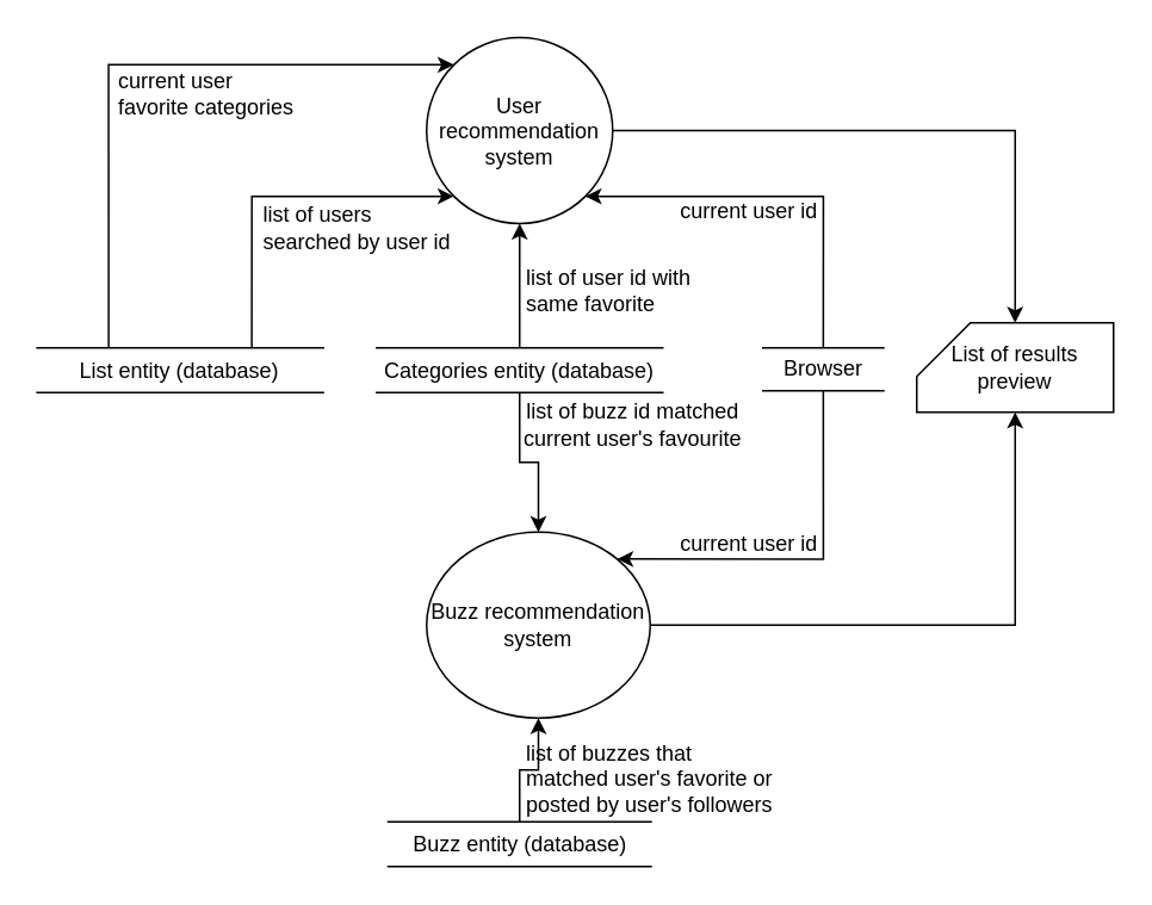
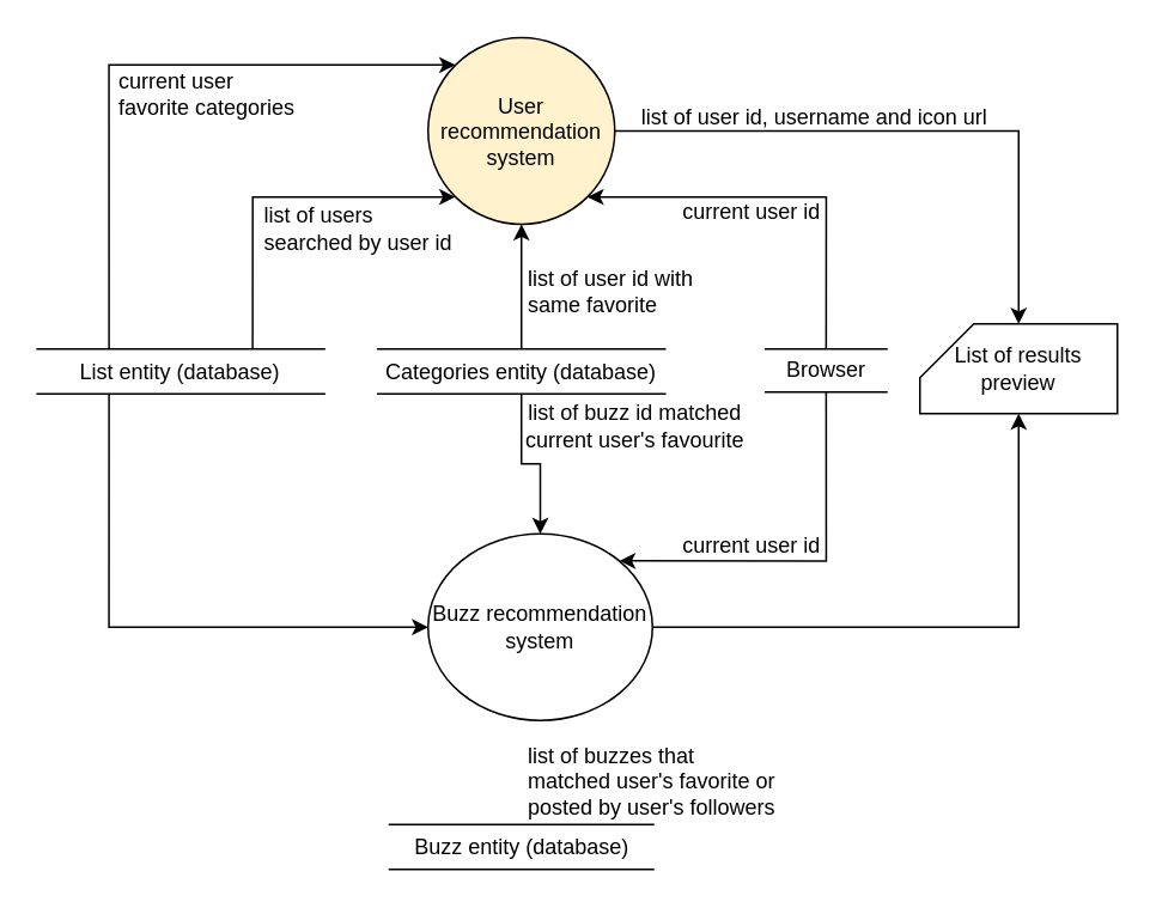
  <mxCell id="0" />
  <mxCell id="1" parent="0" />
  <mxCell id="2" style="edgeStyle=orthogonalEdgeStyle;rounded=0;orthogonalLoop=1;jettySize=auto;html=1;exitX=1;exitY=0.5;exitDx=0;exitDy=0;entryX=0.5;entryY=0;entryDx=0;entryDy=0;entryPerimeter=0;" edge="1" parent="1" source="3" target="20"><mxGeometry relative="1" as="geometry" /></mxCell>
- <mxCell id="3" value="User recommendation system" style="ellipse;whiteSpace=wrap;html=1;aspect=fixed;" vertex="1" parent="1"><mxGeometry x="238" y="20.5" width="104" height="104" as="geometry" /></mxCell>
+ <mxCell id="3" value="User recommendation system" style="ellipse;whiteSpace=wrap;html=1;aspect=fixed;fillColor=#fff2cc;" vertex="1" parent="1"><mxGeometry x="238" y="20.5" width="104" height="104" as="geometry" /></mxCell>
  <mxCell id="4" style="edgeStyle=orthogonalEdgeStyle;rounded=0;orthogonalLoop=1;jettySize=auto;html=1;exitX=0.5;exitY=0;exitDx=0;exitDy=0;entryX=1;entryY=1;entryDx=0;entryDy=0;" edge="1" parent="1" source="6" target="3"><mxGeometry relative="1" as="geometry"><Array as="points"><mxPoint x="460" y="109" /></Array></mxGeometry></mxCell>
  <mxCell id="5" style="edgeStyle=orthogonalEdgeStyle;rounded=0;orthogonalLoop=1;jettySize=auto;html=1;exitX=0.5;exitY=1;exitDx=0;exitDy=0;entryX=1;entryY=0;entryDx=0;entryDy=0;" edge="1" parent="1" source="6" target="9"><mxGeometry relative="1" as="geometry"><Array as="points"><mxPoint x="460" y="312" /></Array></mxGeometry></mxCell>
  <mxCell id="6" value="Browser" style="shape=partialRectangle;whiteSpace=wrap;html=1;left=0;right=0;fillColor=none;" vertex="1" parent="1"><mxGeometry x="426" y="194" width="67.5" height="24" as="geometry" /></mxCell>
  <mxCell id="7" value="current user id" style="text;html=1;align=center;verticalAlign=middle;resizable=0;points=[];autosize=1;strokeColor=none;fillColor=none;" vertex="1" parent="1"><mxGeometry x="370" y="105" width="95" height="26" as="geometry" /></mxCell>
  <mxCell id="8" style="edgeStyle=orthogonalEdgeStyle;rounded=0;orthogonalLoop=1;jettySize=auto;html=1;exitX=1;exitY=0.5;exitDx=0;exitDy=0;entryX=0.5;entryY=1;entryDx=0;entryDy=0;entryPerimeter=0;" edge="1" parent="1" source="9" target="20"><mxGeometry relative="1" as="geometry" /></mxCell>
  <mxCell id="9" value="Buzz recommendation system" style="ellipse;whiteSpace=wrap;html=1;aspect=fixed;" vertex="1" parent="1"><mxGeometry x="238" y="297" width="125" height="104" as="geometry" /></mxCell>
  <mxCell id="10" style="edgeStyle=orthogonalEdgeStyle;rounded=0;orthogonalLoop=1;jettySize=auto;html=1;exitX=0.25;exitY=0;exitDx=0;exitDy=0;entryX=0;entryY=0;entryDx=0;entryDy=0;" edge="1" parent="1" source="13" target="3"><mxGeometry relative="1" as="geometry"><Array as="points"><mxPoint x="60" y="36" /></Array></mxGeometry></mxCell>
  <mxCell id="11" style="edgeStyle=orthogonalEdgeStyle;rounded=0;orthogonalLoop=1;jettySize=auto;html=1;exitX=0.75;exitY=0;exitDx=0;exitDy=0;entryX=0;entryY=1;entryDx=0;entryDy=0;" edge="1" parent="1" source="13" target="3"><mxGeometry relative="1" as="geometry"><Array as="points"><mxPoint x="140" y="109" /></Array></mxGeometry></mxCell>
+ <mxCell id="12" style="edgeStyle=orthogonalEdgeStyle;rounded=0;orthogonalLoop=1;jettySize=auto;html=1;exitX=0.25;exitY=1;exitDx=0;exitDy=0;entryX=0;entryY=0.5;entryDx=0;entryDy=0;" edge="1" parent="1" source="13" target="9"><mxGeometry relative="1" as="geometry" /></mxCell>
  <mxCell id="13" value="List entity (database)" style="shape=partialRectangle;whiteSpace=wrap;html=1;left=0;right=0;fillColor=none;rounded=0;strokeColor=default;fontFamily=Helvetica;fontSize=12;fontColor=default;" vertex="1" parent="1"><mxGeometry x="20.25" y="194" width="160" height="25" as="geometry" /></mxCell>
  <mxCell id="14" value="current user&amp;nbsp;&lt;br&gt;favorite categories" style="text;html=1;align=left;verticalAlign=middle;resizable=0;points=[];autosize=1;strokeColor=none;fillColor=none;" vertex="1" parent="1"><mxGeometry x="64.25" y="32" width="116" height="40" as="geometry" /></mxCell>
  <mxCell id="15" value="list of users&lt;br&gt;searched by user id" style="text;html=1;align=left;verticalAlign=middle;resizable=0;points=[];autosize=1;strokeColor=none;fillColor=none;" vertex="1" parent="1"><mxGeometry x="145" y="107" width="123" height="40" as="geometry" /></mxCell>
  <mxCell id="16" style="edgeStyle=orthogonalEdgeStyle;rounded=0;orthogonalLoop=1;jettySize=auto;html=1;exitX=0.5;exitY=0;exitDx=0;exitDy=0;entryX=0.5;entryY=1;entryDx=0;entryDy=0;" edge="1" parent="1" source="18" target="3"><mxGeometry relative="1" as="geometry" /></mxCell>
  <mxCell id="17" value="" style="edgeStyle=orthogonalEdgeStyle;rounded=0;orthogonalLoop=1;jettySize=auto;html=1;" edge="1" parent="1" source="18" target="9"><mxGeometry relative="1" as="geometry" /></mxCell>
  <mxCell id="18" value="Categories entity (database)" style="shape=partialRectangle;whiteSpace=wrap;html=1;left=0;right=0;fillColor=none;rounded=0;strokeColor=default;fontFamily=Helvetica;fontSize=12;fontColor=default;" vertex="1" parent="1"><mxGeometry x="210" y="194" width="160" height="25" as="geometry" /></mxCell>
  <mxCell id="19" value="list of user id&amp;nbsp;with&lt;br style=&quot;border-color: var(--border-color);&quot;&gt;&lt;span style=&quot;&quot;&gt;same favorite&lt;/span&gt;" style="text;html=1;align=left;verticalAlign=middle;resizable=0;points=[];autosize=1;strokeColor=none;fillColor=none;" vertex="1" parent="1"><mxGeometry x="292" y="142" width="110" height="40" as="geometry" /></mxCell>
  <mxCell id="20" value="List of results preview" style="shape=card;whiteSpace=wrap;html=1;" vertex="1" parent="1"><mxGeometry x="512" y="180" width="110" height="50" as="geometry" /></mxCell>
+ <mxCell id="21" value="list of user id, username and icon url" style="text;html=1;align=center;verticalAlign=middle;resizable=0;points=[];autosize=1;strokeColor=none;fillColor=none;" vertex="1" parent="1"><mxGeometry x="347" y="52" width="211" height="26" as="geometry" /></mxCell>
  <mxCell id="22" value="current user id" style="text;html=1;align=center;verticalAlign=middle;resizable=0;points=[];autosize=1;strokeColor=none;fillColor=none;" vertex="1" parent="1"><mxGeometry x="370" y="291" width="95" height="26" as="geometry" /></mxCell>
  <mxCell id="23" value="list of buzz id&amp;nbsp;&lt;span style=&quot;text-align: left;&quot;&gt;matched&lt;br&gt;current user's favourite&lt;/span&gt;" style="text;html=1;align=center;verticalAlign=middle;resizable=0;points=[];autosize=1;strokeColor=none;fillColor=none;" vertex="1" parent="1"><mxGeometry x="283" y="217" width="140" height="40" as="geometry" /></mxCell>
- <mxCell id="24" style="edgeStyle=orthogonalEdgeStyle;rounded=0;orthogonalLoop=1;jettySize=auto;html=1;exitX=0.5;exitY=0;exitDx=0;exitDy=0;entryX=0.5;entryY=1;entryDx=0;entryDy=0;" edge="1" parent="1" source="25" target="9"><mxGeometry relative="1" as="geometry" /></mxCell>
  <mxCell id="25" value="Buzz entity (database)" style="shape=partialRectangle;whiteSpace=wrap;html=1;left=0;right=0;fillColor=none;rounded=0;strokeColor=default;fontFamily=Helvetica;fontSize=12;fontColor=default;" vertex="1" parent="1"><mxGeometry x="216.5" y="459" width="147" height="25" as="geometry" /></mxCell>
  <mxCell id="26" value="list of buzzes that &lt;br&gt;matched user's favorite or &lt;br&gt;posted by user's followers" style="text;html=1;align=left;verticalAlign=middle;resizable=0;points=[];autosize=1;strokeColor=none;fillColor=none;" vertex="1" parent="1"><mxGeometry x="292" y="408" width="156" height="54" as="geometry" /></mxCell>
